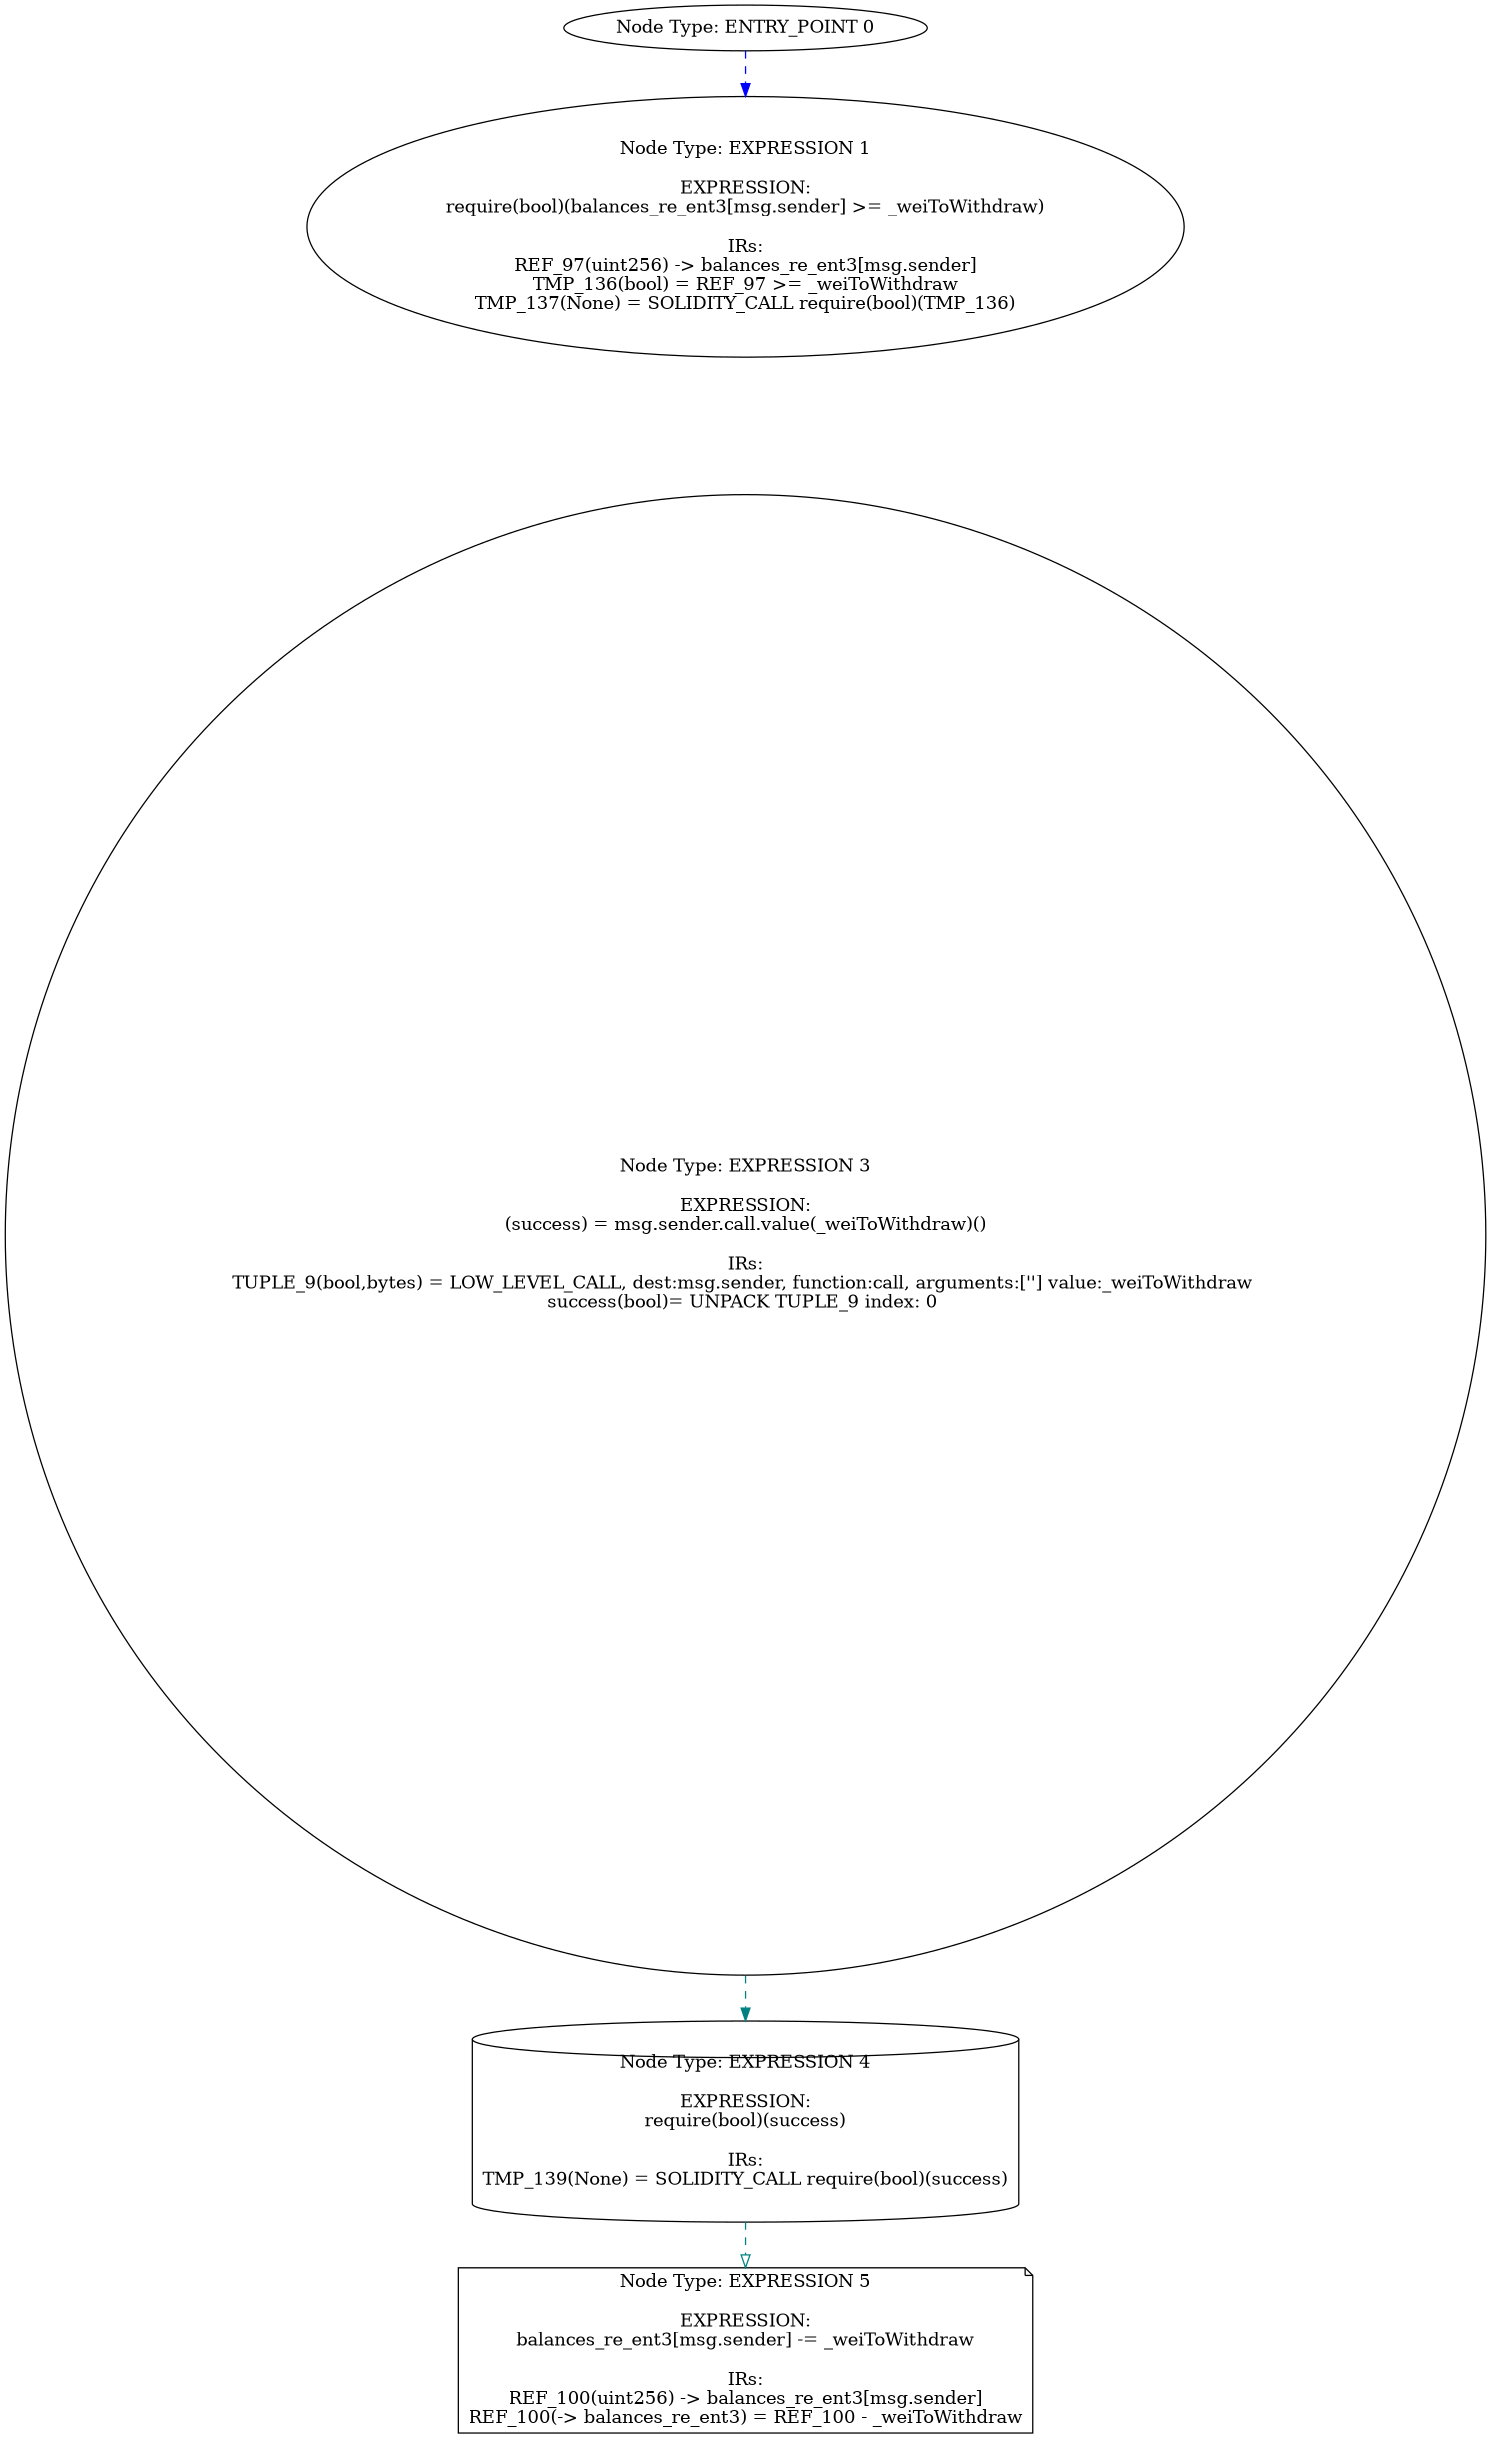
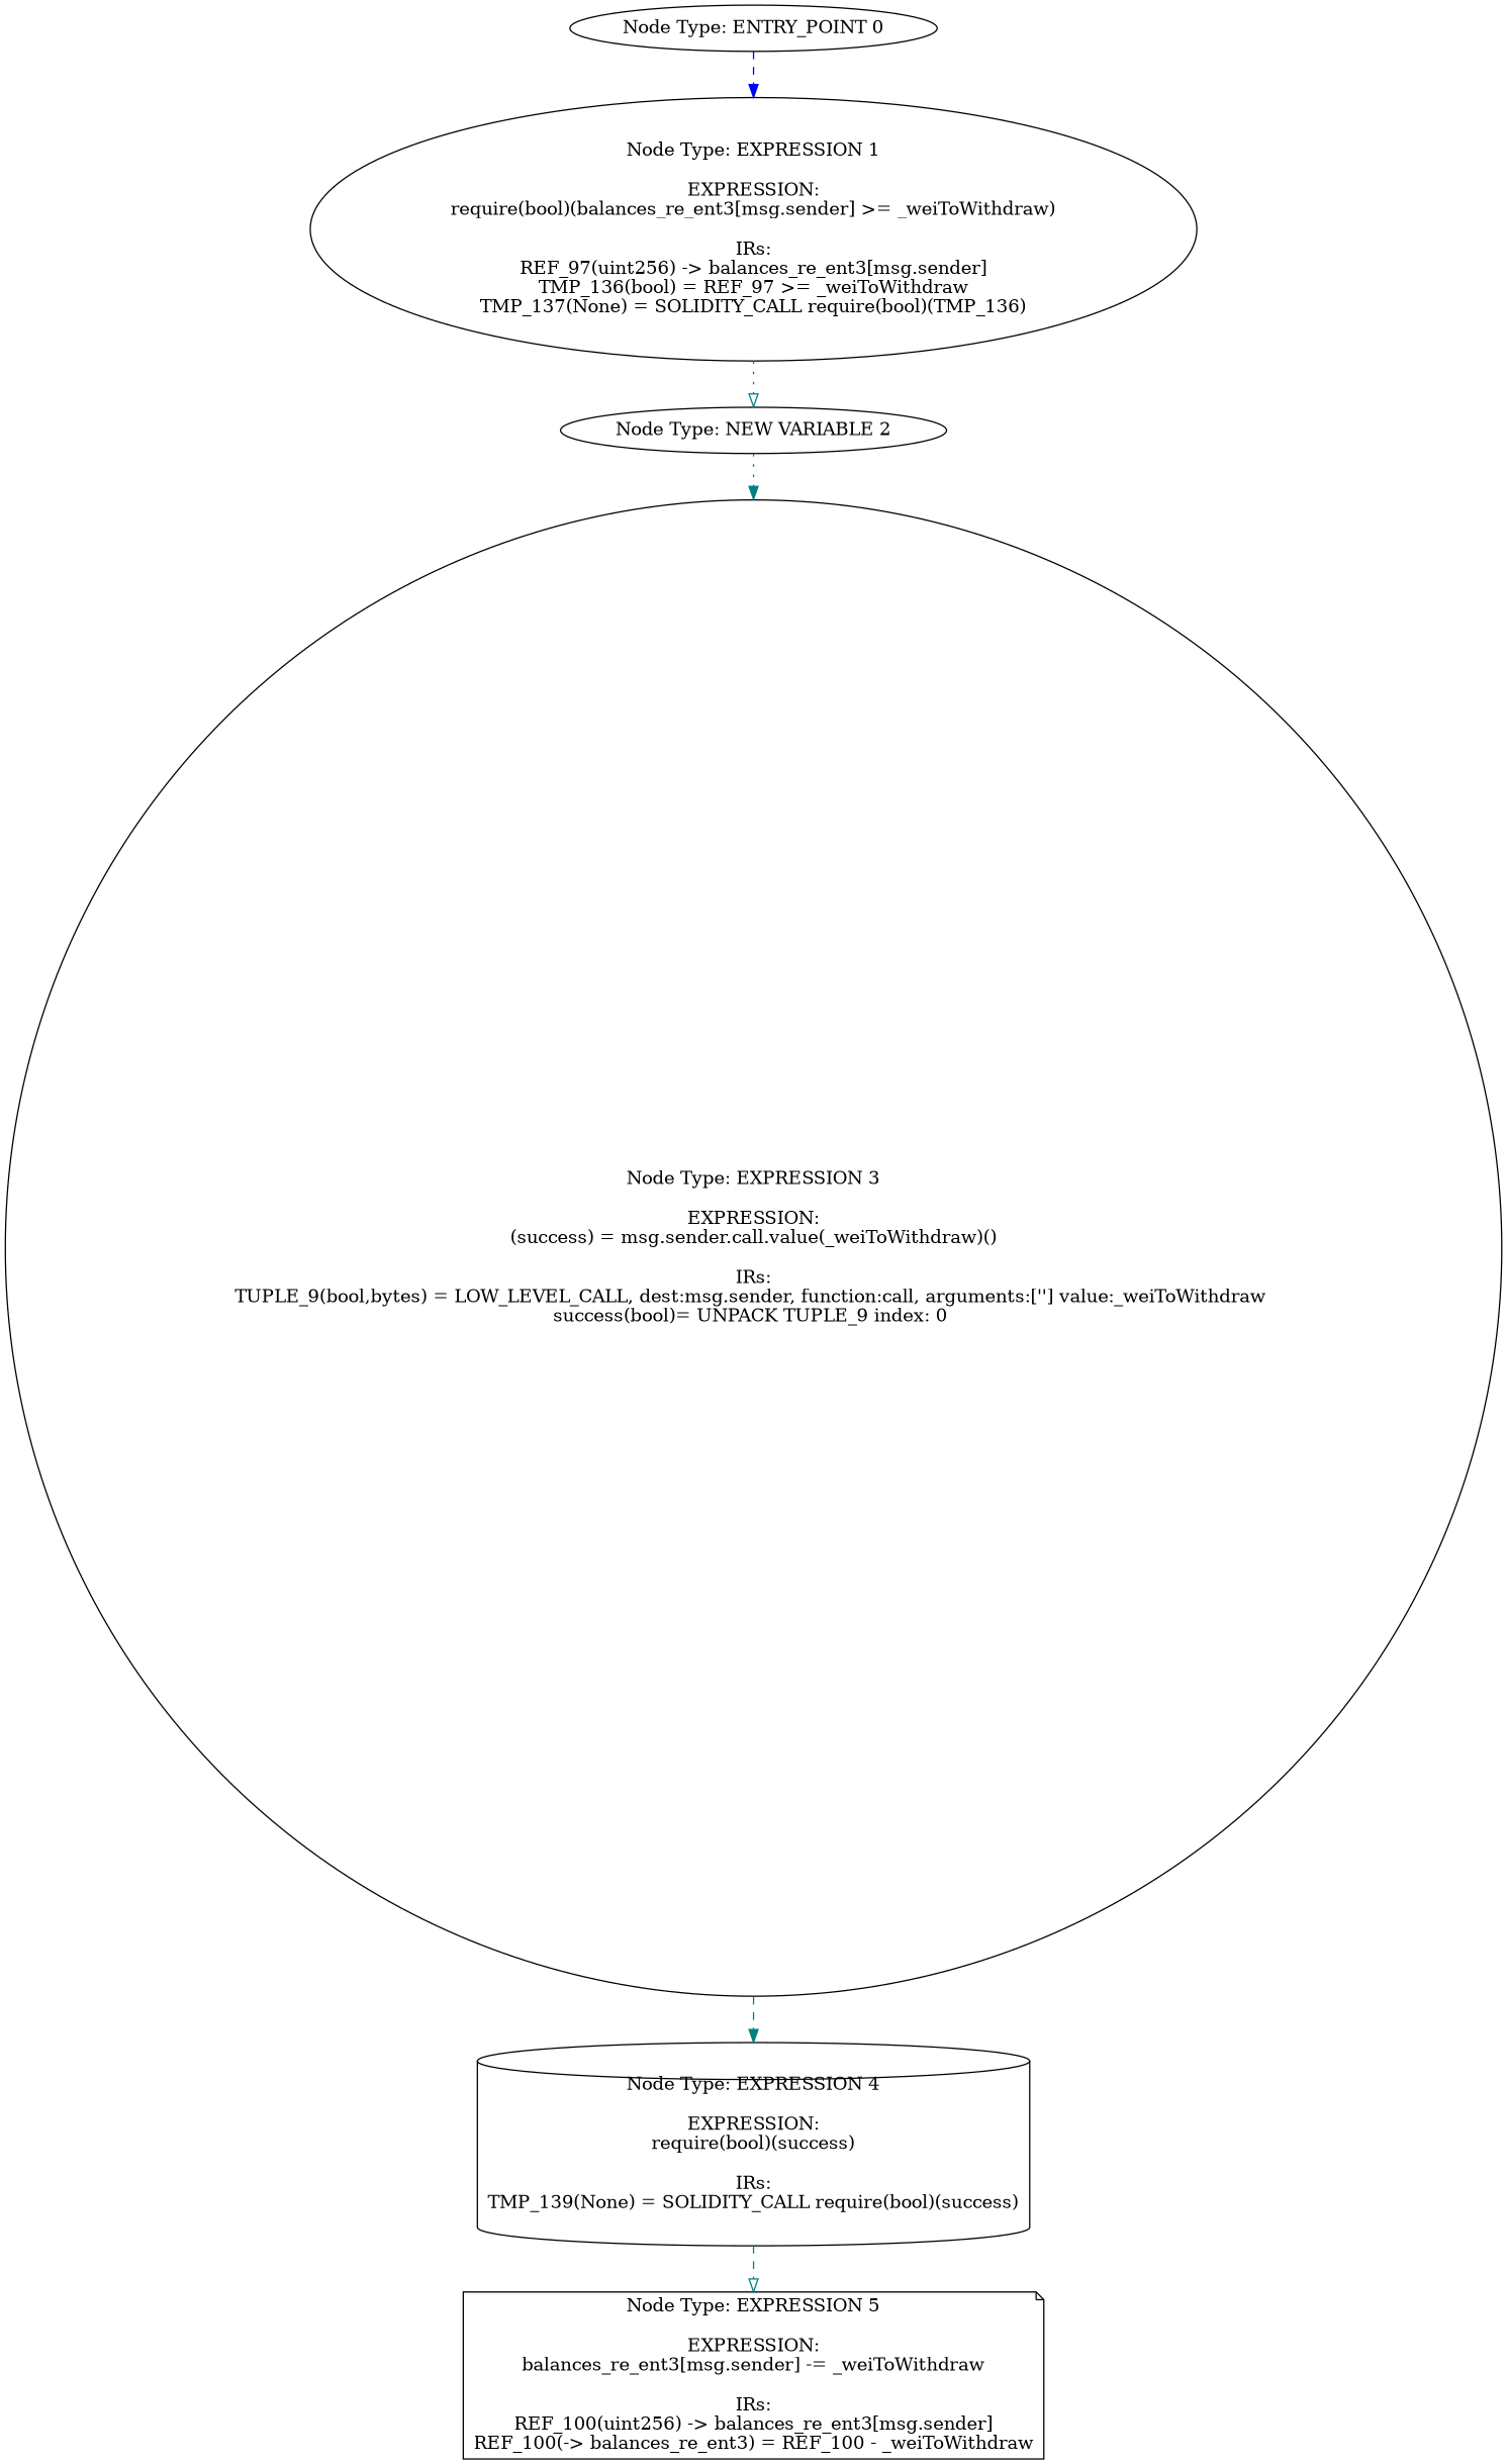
  digraph {
    node [shape=ellipse]
    edge [color=teal style=dashed arrowhead=normal]
    n1 [label="Node Type: ENTRY_POINT 0\n"]
    n2 [label="Node Type: EXPRESSION 1\n\nEXPRESSION:\nrequire(bool)(balances_re_ent3[msg.sender] >= _weiToWithdraw)\n\nIRs:\nREF_97(uint256) -> balances_re_ent3[msg.sender]\nTMP_136(bool) = REF_97 >= _weiToWithdraw\nTMP_137(None) = SOLIDITY_CALL require(bool)(TMP_136)"]
+   n3 [label="Node Type: NEW VARIABLE 2\n"]
    n4 [label="Node Type: EXPRESSION 3\n\nEXPRESSION:\n(success) = msg.sender.call.value(_weiToWithdraw)()\n\nIRs:\nTUPLE_9(bool,bytes) = LOW_LEVEL_CALL, dest:msg.sender, function:call, arguments:[''] value:_weiToWithdraw \nsuccess(bool)= UNPACK TUPLE_9 index: 0 " shape=circle]
    n5 [label="Node Type: EXPRESSION 4\n\nEXPRESSION:\nrequire(bool)(success)\n\nIRs:\nTMP_139(None) = SOLIDITY_CALL require(bool)(success)" shape=cylinder]
    n6 [label="Node Type: EXPRESSION 5\n\nEXPRESSION:\nbalances_re_ent3[msg.sender] -= _weiToWithdraw\n\nIRs:\nREF_100(uint256) -> balances_re_ent3[msg.sender]\nREF_100(-> balances_re_ent3) = REF_100 - _weiToWithdraw" shape=note]
    n1 -> n2 [color=blue]
+   n2 -> n3 [style=dotted arrowhead=onormal]
+   n3 -> n4 [style=dotted]
    n4 -> n5
    n5 -> n6 [arrowhead=onormal]
  }
